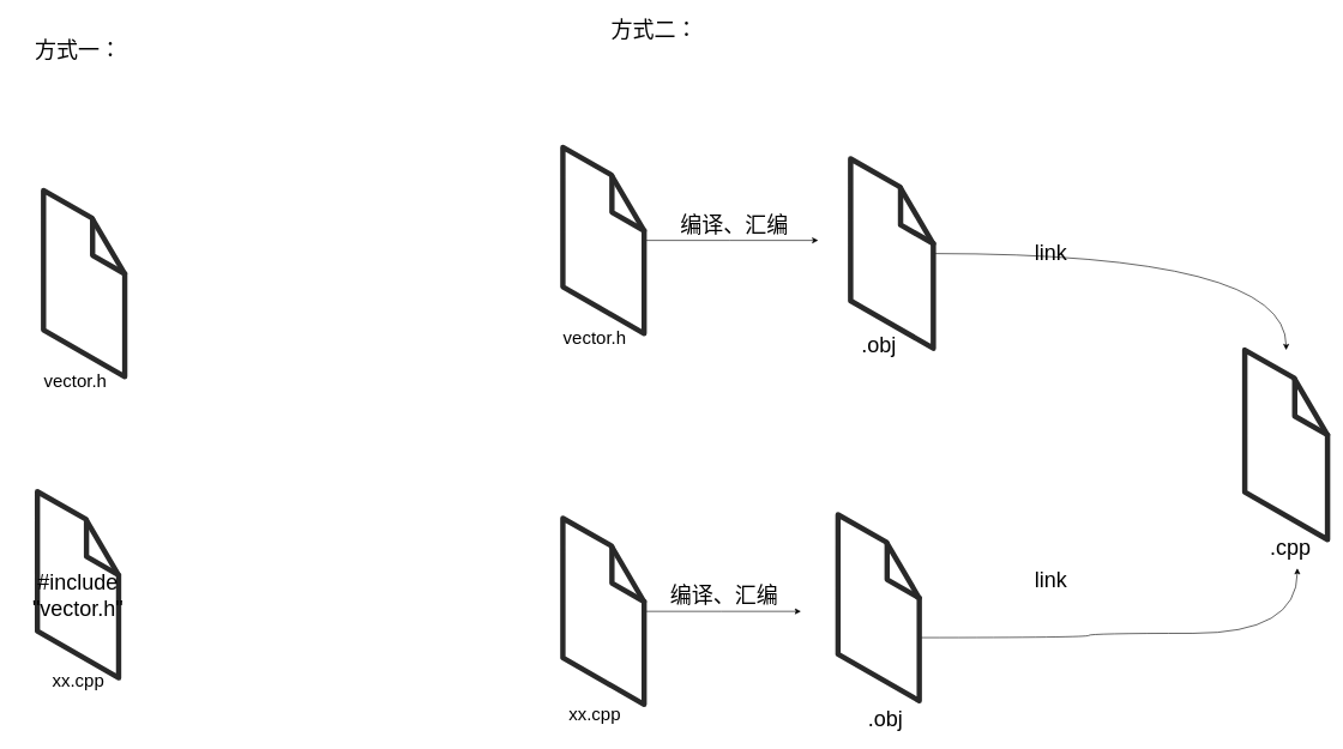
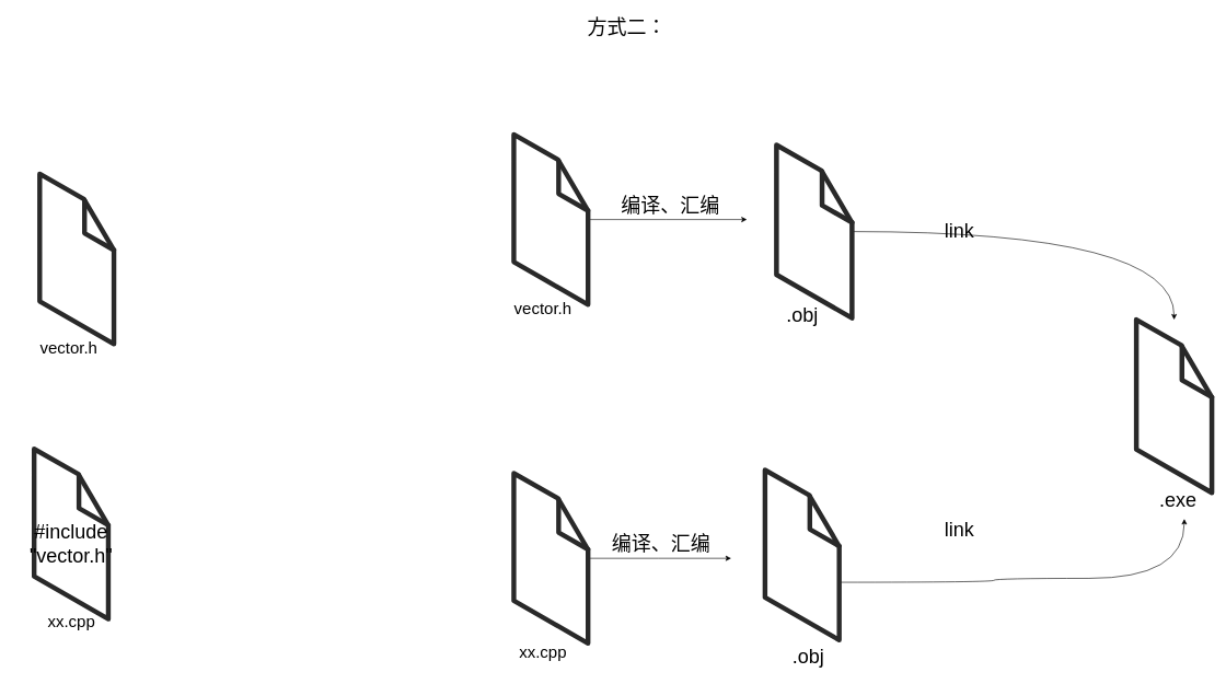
  <mxCell id="0" />
  <mxCell id="1" parent="0" />
  <mxCell id="2" value="" style="verticalLabelPosition=bottom;html=1;verticalAlign=top;strokeWidth=1;align=center;outlineConnect=0;dashed=0;outlineConnect=0;shape=mxgraph.aws3d.file;aspect=fixed;strokeColor=#292929;" vertex="1" parent="1"><mxGeometry x="51.49" y="683" width="112.99" height="259" as="geometry" /></mxCell>
  <mxCell id="3" value="" style="verticalLabelPosition=bottom;html=1;verticalAlign=top;strokeWidth=1;align=center;outlineConnect=0;dashed=0;outlineConnect=0;shape=mxgraph.aws3d.file;aspect=fixed;strokeColor=#292929;" vertex="1" parent="1"><mxGeometry x="60" y="264" width="112.99" height="259" as="geometry" /></mxCell>
  <mxCell id="4" style="edgeStyle=orthogonalEdgeStyle;rounded=0;orthogonalLoop=1;jettySize=auto;html=1;fontSize=30;curved=1;" edge="1" parent="1" source="5"><mxGeometry relative="1" as="geometry"><mxPoint x="1113" y="849.5" as="targetPoint" /></mxGeometry></mxCell>
  <mxCell id="5" value="" style="verticalLabelPosition=bottom;html=1;verticalAlign=top;strokeWidth=1;align=center;outlineConnect=0;dashed=0;outlineConnect=0;shape=mxgraph.aws3d.file;aspect=fixed;strokeColor=#292929;" vertex="1" parent="1"><mxGeometry x="782" y="720" width="112.99" height="259" as="geometry" /></mxCell>
  <mxCell id="6" value="&lt;font style=&quot;font-size: 25px&quot;&gt;vector.h&lt;/font&gt;" style="text;html=1;align=center;verticalAlign=middle;resizable=0;points=[];autosize=1;strokeColor=none;fillColor=none;" vertex="1" parent="1"><mxGeometry x="55" y="517" width="97" height="22" as="geometry" /></mxCell>
  <mxCell id="7" value="xx.cpp" style="text;html=1;align=center;verticalAlign=middle;resizable=0;points=[];autosize=1;strokeColor=none;fillColor=none;fontSize=25;" vertex="1" parent="1"><mxGeometry x="66.98" y="928" width="82" height="34" as="geometry" /></mxCell>
- <mxCell id="8" value="&lt;font style=&quot;font-size: 30px&quot;&gt;方式一：&lt;/font&gt;" style="text;html=1;align=center;verticalAlign=middle;resizable=0;points=[];autosize=1;strokeColor=none;fillColor=none;fontSize=25;" vertex="1" parent="1"><mxGeometry x="42.99" y="51" width="130" height="36" as="geometry" /></mxCell>
  <mxCell id="9" value="#include &quot;vector.h&quot;" style="text;html=1;strokeColor=none;fillColor=none;align=center;verticalAlign=middle;whiteSpace=wrap;rounded=0;fontSize=30;" vertex="1" parent="1"><mxGeometry x="20.98" y="812" width="174" height="30" as="geometry" /></mxCell>
  <mxCell id="10" style="edgeStyle=orthogonalEdgeStyle;rounded=0;orthogonalLoop=1;jettySize=auto;html=1;fontSize=30;curved=1;" edge="1" parent="1" source="11"><mxGeometry relative="1" as="geometry"><mxPoint x="1137" y="333.5" as="targetPoint" /></mxGeometry></mxCell>
  <mxCell id="11" value="" style="verticalLabelPosition=bottom;html=1;verticalAlign=top;strokeWidth=1;align=center;outlineConnect=0;dashed=0;outlineConnect=0;shape=mxgraph.aws3d.file;aspect=fixed;strokeColor=#292929;" vertex="1" parent="1"><mxGeometry x="782" y="204" width="112.99" height="259" as="geometry" /></mxCell>
  <mxCell id="12" value="&lt;font style=&quot;font-size: 25px&quot;&gt;vector.h&lt;/font&gt;" style="text;html=1;align=center;verticalAlign=middle;resizable=0;points=[];autosize=1;strokeColor=none;fillColor=none;" vertex="1" parent="1"><mxGeometry x="777" y="457" width="97" height="22" as="geometry" /></mxCell>
  <mxCell id="13" value="xx.cpp" style="text;html=1;align=center;verticalAlign=middle;resizable=0;points=[];autosize=1;strokeColor=none;fillColor=none;fontSize=25;" vertex="1" parent="1"><mxGeometry x="784.5" y="974" width="82" height="34" as="geometry" /></mxCell>
  <mxCell id="14" value="编译、汇编" style="text;html=1;align=center;verticalAlign=middle;resizable=0;points=[];autosize=1;strokeColor=none;fillColor=none;fontSize=30;" vertex="1" parent="1"><mxGeometry x="940" y="292" width="160" height="40" as="geometry" /></mxCell>
  <mxCell id="15" value="编译、汇编" style="text;html=1;align=center;verticalAlign=middle;resizable=0;points=[];autosize=1;strokeColor=none;fillColor=none;fontSize=30;" vertex="1" parent="1"><mxGeometry x="926" y="807" width="160" height="40" as="geometry" /></mxCell>
  <mxCell id="16" style="edgeStyle=orthogonalEdgeStyle;curved=1;rounded=0;orthogonalLoop=1;jettySize=auto;html=1;fontSize=30;" edge="1" parent="1" source="17" target="24"><mxGeometry relative="1" as="geometry" /></mxCell>
  <mxCell id="17" value="" style="verticalLabelPosition=bottom;html=1;verticalAlign=top;strokeWidth=1;align=center;outlineConnect=0;dashed=0;outlineConnect=0;shape=mxgraph.aws3d.file;aspect=fixed;strokeColor=#292929;" vertex="1" parent="1"><mxGeometry x="1182" y="220" width="115" height="263.61" as="geometry" /></mxCell>
  <mxCell id="18" value=".obj" style="text;html=1;align=center;verticalAlign=middle;resizable=0;points=[];autosize=1;strokeColor=none;fillColor=none;fontSize=30;" vertex="1" parent="1"><mxGeometry x="1192" y="459" width="58" height="40" as="geometry" /></mxCell>
  <mxCell id="19" style="edgeStyle=orthogonalEdgeStyle;curved=1;rounded=0;orthogonalLoop=1;jettySize=auto;html=1;entryX=0.657;entryY=1.213;entryDx=0;entryDy=0;entryPerimeter=0;fontSize=30;" edge="1" parent="1" source="20" target="25"><mxGeometry relative="1" as="geometry"><Array as="points"><mxPoint x="1513" y="886" /><mxPoint x="1513" y="880" /><mxPoint x="1803" y="880" /></Array></mxGeometry></mxCell>
  <mxCell id="20" value="" style="verticalLabelPosition=bottom;html=1;verticalAlign=top;strokeWidth=1;align=center;outlineConnect=0;dashed=0;outlineConnect=0;shape=mxgraph.aws3d.file;aspect=fixed;strokeColor=#292929;" vertex="1" parent="1"><mxGeometry x="1164.51" y="715" width="112.99" height="259" as="geometry" /></mxCell>
  <mxCell id="21" value=".obj" style="text;html=1;align=center;verticalAlign=middle;resizable=0;points=[];autosize=1;strokeColor=none;fillColor=none;fontSize=30;" vertex="1" parent="1"><mxGeometry x="1201" y="979" width="58" height="40" as="geometry" /></mxCell>
  <mxCell id="22" value="link" style="text;html=1;align=center;verticalAlign=middle;resizable=0;points=[];autosize=1;strokeColor=none;fillColor=none;fontSize=30;" vertex="1" parent="1"><mxGeometry x="1432" y="331" width="55" height="40" as="geometry" /></mxCell>
  <mxCell id="23" value="link" style="text;html=1;align=center;verticalAlign=middle;resizable=0;points=[];autosize=1;strokeColor=none;fillColor=none;fontSize=30;" vertex="1" parent="1"><mxGeometry x="1432" y="786" width="55" height="40" as="geometry" /></mxCell>
  <mxCell id="24" value="" style="verticalLabelPosition=bottom;html=1;verticalAlign=top;strokeWidth=1;align=center;outlineConnect=0;dashed=0;outlineConnect=0;shape=mxgraph.aws3d.file;aspect=fixed;strokeColor=#292929;" vertex="1" parent="1"><mxGeometry x="1730" y="486" width="115" height="263.61" as="geometry" /></mxCell>
- <mxCell id="25" value=".cpp" style="text;html=1;align=center;verticalAlign=middle;resizable=0;points=[];autosize=1;strokeColor=none;fillColor=none;fontSize=30;" vertex="1" parent="1"><mxGeometry x="1759" y="741" width="67" height="40" as="geometry" /></mxCell>
- <mxCell id="26" value="方式二：" style="text;html=1;align=center;verticalAlign=middle;resizable=0;points=[];autosize=1;strokeColor=none;fillColor=none;fontSize=30;" vertex="1" parent="1"><mxGeometry x="844" y="20" width="130" height="40" as="geometry" /></mxCell>
+ <mxCell id="25" value=".exe" style="text;html=1;align=center;verticalAlign=middle;resizable=0;points=[];autosize=1;strokeColor=none;fillColor=none;fontSize=30;" vertex="1" parent="1"><mxGeometry x="1759" y="741" width="67" height="40" as="geometry" /></mxCell>
+ <mxCell id="26" value="方式二：" style="text;html=1;align=center;verticalAlign=middle;resizable=0;points=[];autosize=1;strokeColor=none;fillColor=none;fontSize=30;" vertex="1" parent="1"><mxGeometry x="889" y="20" width="130" height="40" as="geometry" /></mxCell>
